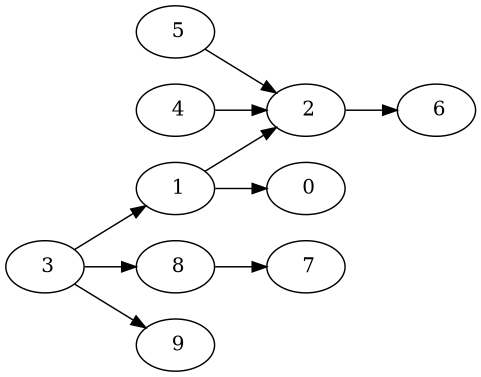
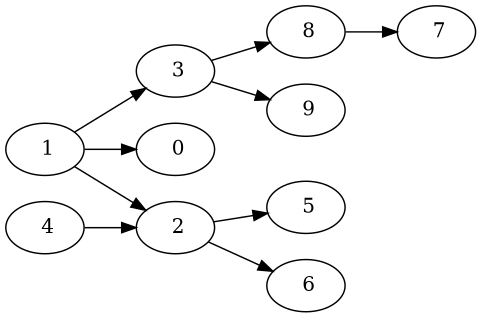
  digraph {
    rankdir=LR
    " 1"
    " 0"
    " 2"
    " 3"
    " 5"
    " 6"
    " 8"
    " 9"
    " 4"
    " 7"
    " 1" -> " 0"
    " 1" -> " 2"
-   " 3" -> " 1"
-   " 5" -> " 2"
+   " 1" -> " 3"
+   " 2" -> " 5"
    " 2" -> " 6"
    " 3" -> " 8"
    " 3" -> " 9"
    " 8" -> " 7"
    " 4" -> " 2"
  }
